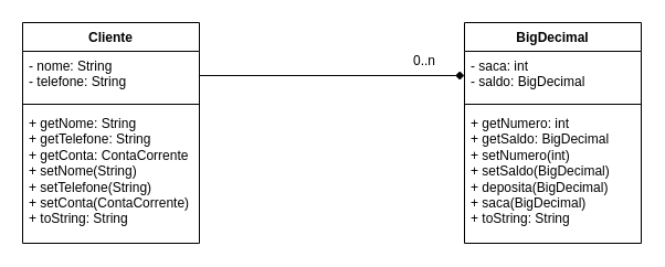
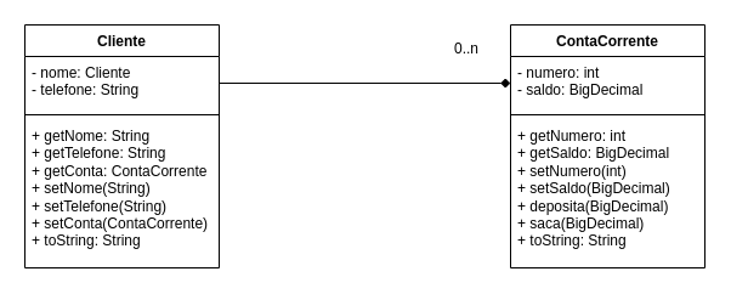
  <mxCell id="0" />
  <mxCell id="1" parent="0" />
  <mxCell id="2" value="Cliente" style="swimlane;fontStyle=1;align=center;verticalAlign=top;childLayout=stackLayout;horizontal=1;startSize=26;horizontalStack=0;resizeParent=1;resizeParentMax=0;resizeLast=0;collapsible=1;marginBottom=0;whiteSpace=wrap;html=1;" vertex="1" parent="1"><mxGeometry x="20" y="20" width="160" height="200" as="geometry" /></mxCell>
- <mxCell id="3" value="- nome: String&lt;br&gt;- telefone: String" style="text;strokeColor=none;fillColor=none;align=left;verticalAlign=top;spacingLeft=4;spacingRight=4;overflow=hidden;rotatable=0;points=[[0,0.5],[1,0.5]];portConstraint=eastwest;whiteSpace=wrap;html=1;" vertex="1" parent="2"><mxGeometry y="26" width="160" height="44" as="geometry" /></mxCell>
+ <mxCell id="3" value="- nome: Cliente&lt;br&gt;- telefone: String" style="text;strokeColor=none;fillColor=none;align=left;verticalAlign=top;spacingLeft=4;spacingRight=4;overflow=hidden;rotatable=0;points=[[0,0.5],[1,0.5]];portConstraint=eastwest;whiteSpace=wrap;html=1;" vertex="1" parent="2"><mxGeometry y="26" width="160" height="44" as="geometry" /></mxCell>
  <mxCell id="4" value="" style="line;strokeWidth=1;fillColor=none;align=left;verticalAlign=middle;spacingTop=-1;spacingLeft=3;spacingRight=3;rotatable=0;labelPosition=right;points=[];portConstraint=eastwest;strokeColor=inherit;" vertex="1" parent="2"><mxGeometry y="70" width="160" height="8" as="geometry" /></mxCell>
  <mxCell id="5" value="+ getNome: String&lt;br&gt;+ getTelefone: String&lt;br&gt;+ getConta: ContaCorrente&lt;br&gt;+ setNome(String)&lt;br&gt;+ setTelefone(String)&lt;br&gt;+ setConta(ContaCorrente)&lt;br&gt;+ toString: String" style="text;strokeColor=none;fillColor=none;align=left;verticalAlign=top;spacingLeft=4;spacingRight=4;overflow=hidden;rotatable=0;points=[[0,0.5],[1,0.5]];portConstraint=eastwest;whiteSpace=wrap;html=1;" vertex="1" parent="2"><mxGeometry y="78" width="160" height="122" as="geometry" /></mxCell>
- <mxCell id="6" value="BigDecimal" style="swimlane;fontStyle=1;align=center;verticalAlign=top;childLayout=stackLayout;horizontal=1;startSize=26;horizontalStack=0;resizeParent=1;resizeParentMax=0;resizeLast=0;collapsible=1;marginBottom=0;whiteSpace=wrap;html=1;" vertex="1" parent="1"><mxGeometry x="420" y="20" width="160" height="200" as="geometry" /></mxCell>
- <mxCell id="7" value="- saca: int&lt;br&gt;- saldo: BigDecimal" style="text;strokeColor=none;fillColor=none;align=left;verticalAlign=top;spacingLeft=4;spacingRight=4;overflow=hidden;rotatable=0;points=[[0,0.5],[1,0.5]];portConstraint=eastwest;whiteSpace=wrap;html=1;" vertex="1" parent="6"><mxGeometry y="26" width="160" height="44" as="geometry" /></mxCell>
+ <mxCell id="6" value="ContaCorrente" style="swimlane;fontStyle=1;align=center;verticalAlign=top;childLayout=stackLayout;horizontal=1;startSize=26;horizontalStack=0;resizeParent=1;resizeParentMax=0;resizeLast=0;collapsible=1;marginBottom=0;whiteSpace=wrap;html=1;" vertex="1" parent="1"><mxGeometry x="420" y="20" width="160" height="200" as="geometry" /></mxCell>
+ <mxCell id="7" value="- numero: int&lt;br&gt;- saldo: BigDecimal" style="text;strokeColor=none;fillColor=none;align=left;verticalAlign=top;spacingLeft=4;spacingRight=4;overflow=hidden;rotatable=0;points=[[0,0.5],[1,0.5]];portConstraint=eastwest;whiteSpace=wrap;html=1;" vertex="1" parent="6"><mxGeometry y="26" width="160" height="44" as="geometry" /></mxCell>
  <mxCell id="8" value="" style="line;strokeWidth=1;fillColor=none;align=left;verticalAlign=middle;spacingTop=-1;spacingLeft=3;spacingRight=3;rotatable=0;labelPosition=right;points=[];portConstraint=eastwest;strokeColor=inherit;" vertex="1" parent="6"><mxGeometry y="70" width="160" height="8" as="geometry" /></mxCell>
  <mxCell id="9" value="+ getNumero: int&lt;br&gt;+ getSaldo: BigDecimal&lt;br&gt;+ setNumero(int)&lt;br&gt;+ setSaldo(BigDecimal)&lt;br&gt;+ deposita(BigDecimal)&lt;br&gt;+ saca(BigDecimal)&lt;br&gt;+ toString: String" style="text;strokeColor=none;fillColor=none;align=left;verticalAlign=top;spacingLeft=4;spacingRight=4;overflow=hidden;rotatable=0;points=[[0,0.5],[1,0.5]];portConstraint=eastwest;whiteSpace=wrap;html=1;" vertex="1" parent="6"><mxGeometry y="78" width="160" height="122" as="geometry" /></mxCell>
  <mxCell id="10" style="edgeStyle=orthogonalEdgeStyle;rounded=0;orthogonalLoop=1;jettySize=auto;html=1;entryX=0;entryY=0.5;entryDx=0;entryDy=0;endArrow=diamond;" edge="1" parent="1" source="3" target="7"><mxGeometry relative="1" as="geometry" /></mxCell>
- <mxCell id="11" value="0..n" style="text;html=1;strokeColor=none;fillColor=none;align=center;verticalAlign=middle;whiteSpace=wrap;rounded=0;" vertex="1" parent="1"><mxGeometry x="354" y="40" width="60" height="30" as="geometry" /></mxCell>
+ <mxCell id="11" value="0..n" style="text;html=1;strokeColor=none;fillColor=none;align=center;verticalAlign=middle;whiteSpace=wrap;rounded=0;" vertex="1" parent="1"><mxGeometry x="354" y="25" width="60" height="30" as="geometry" /></mxCell>
